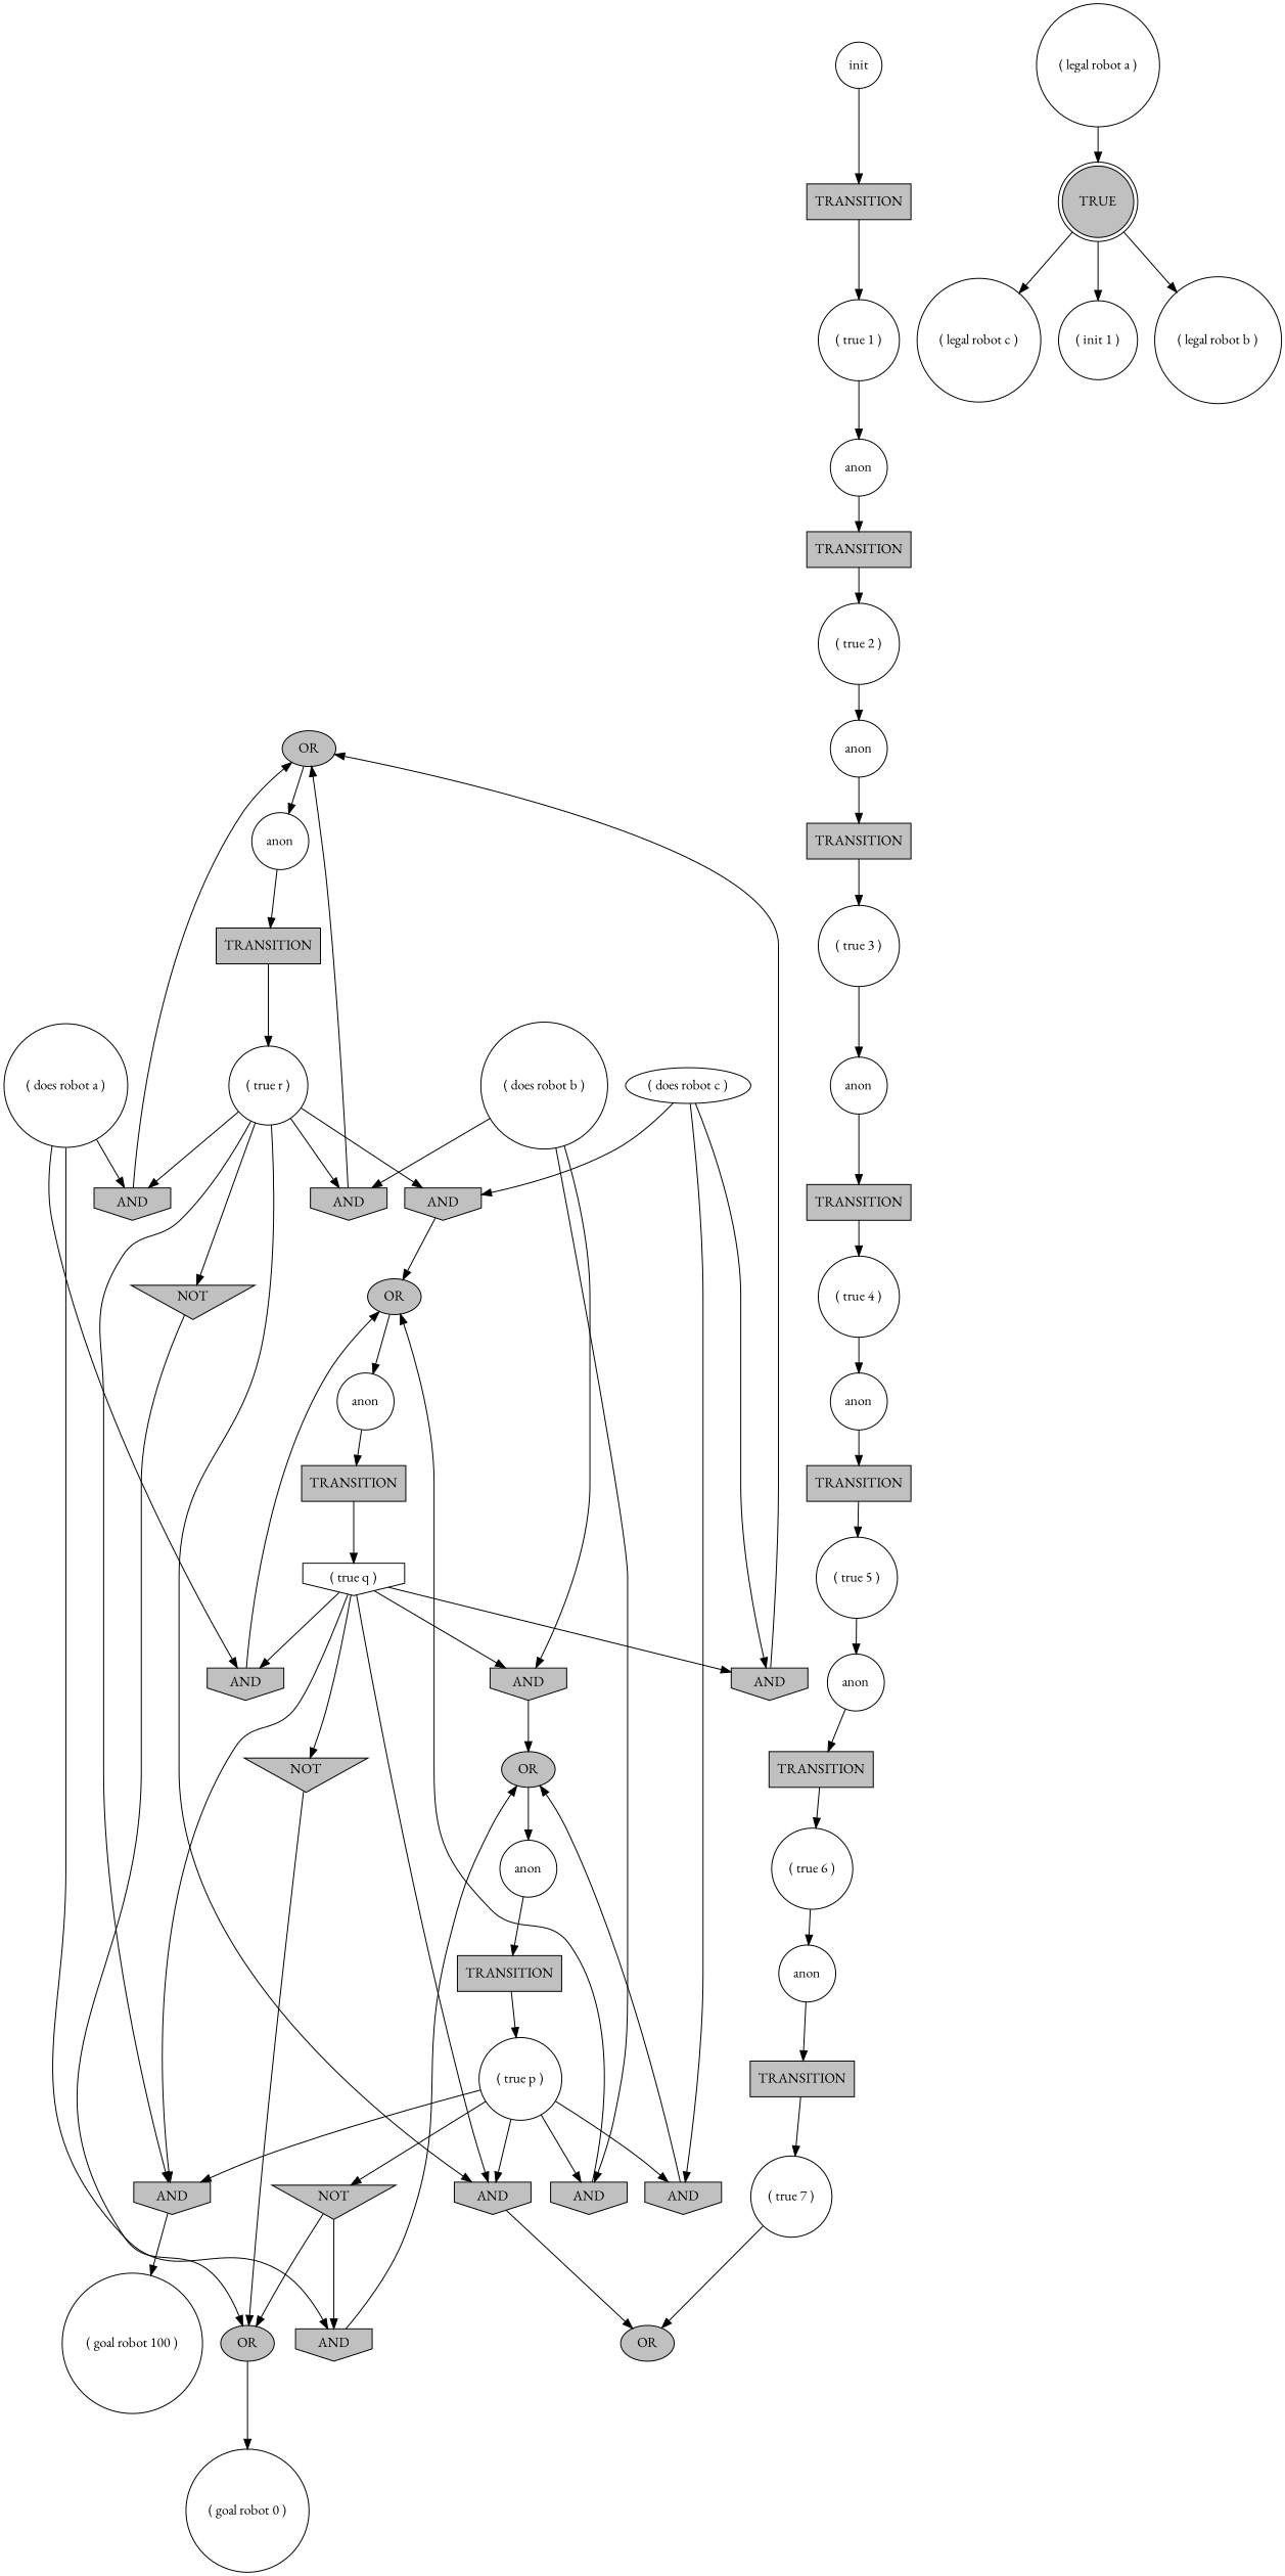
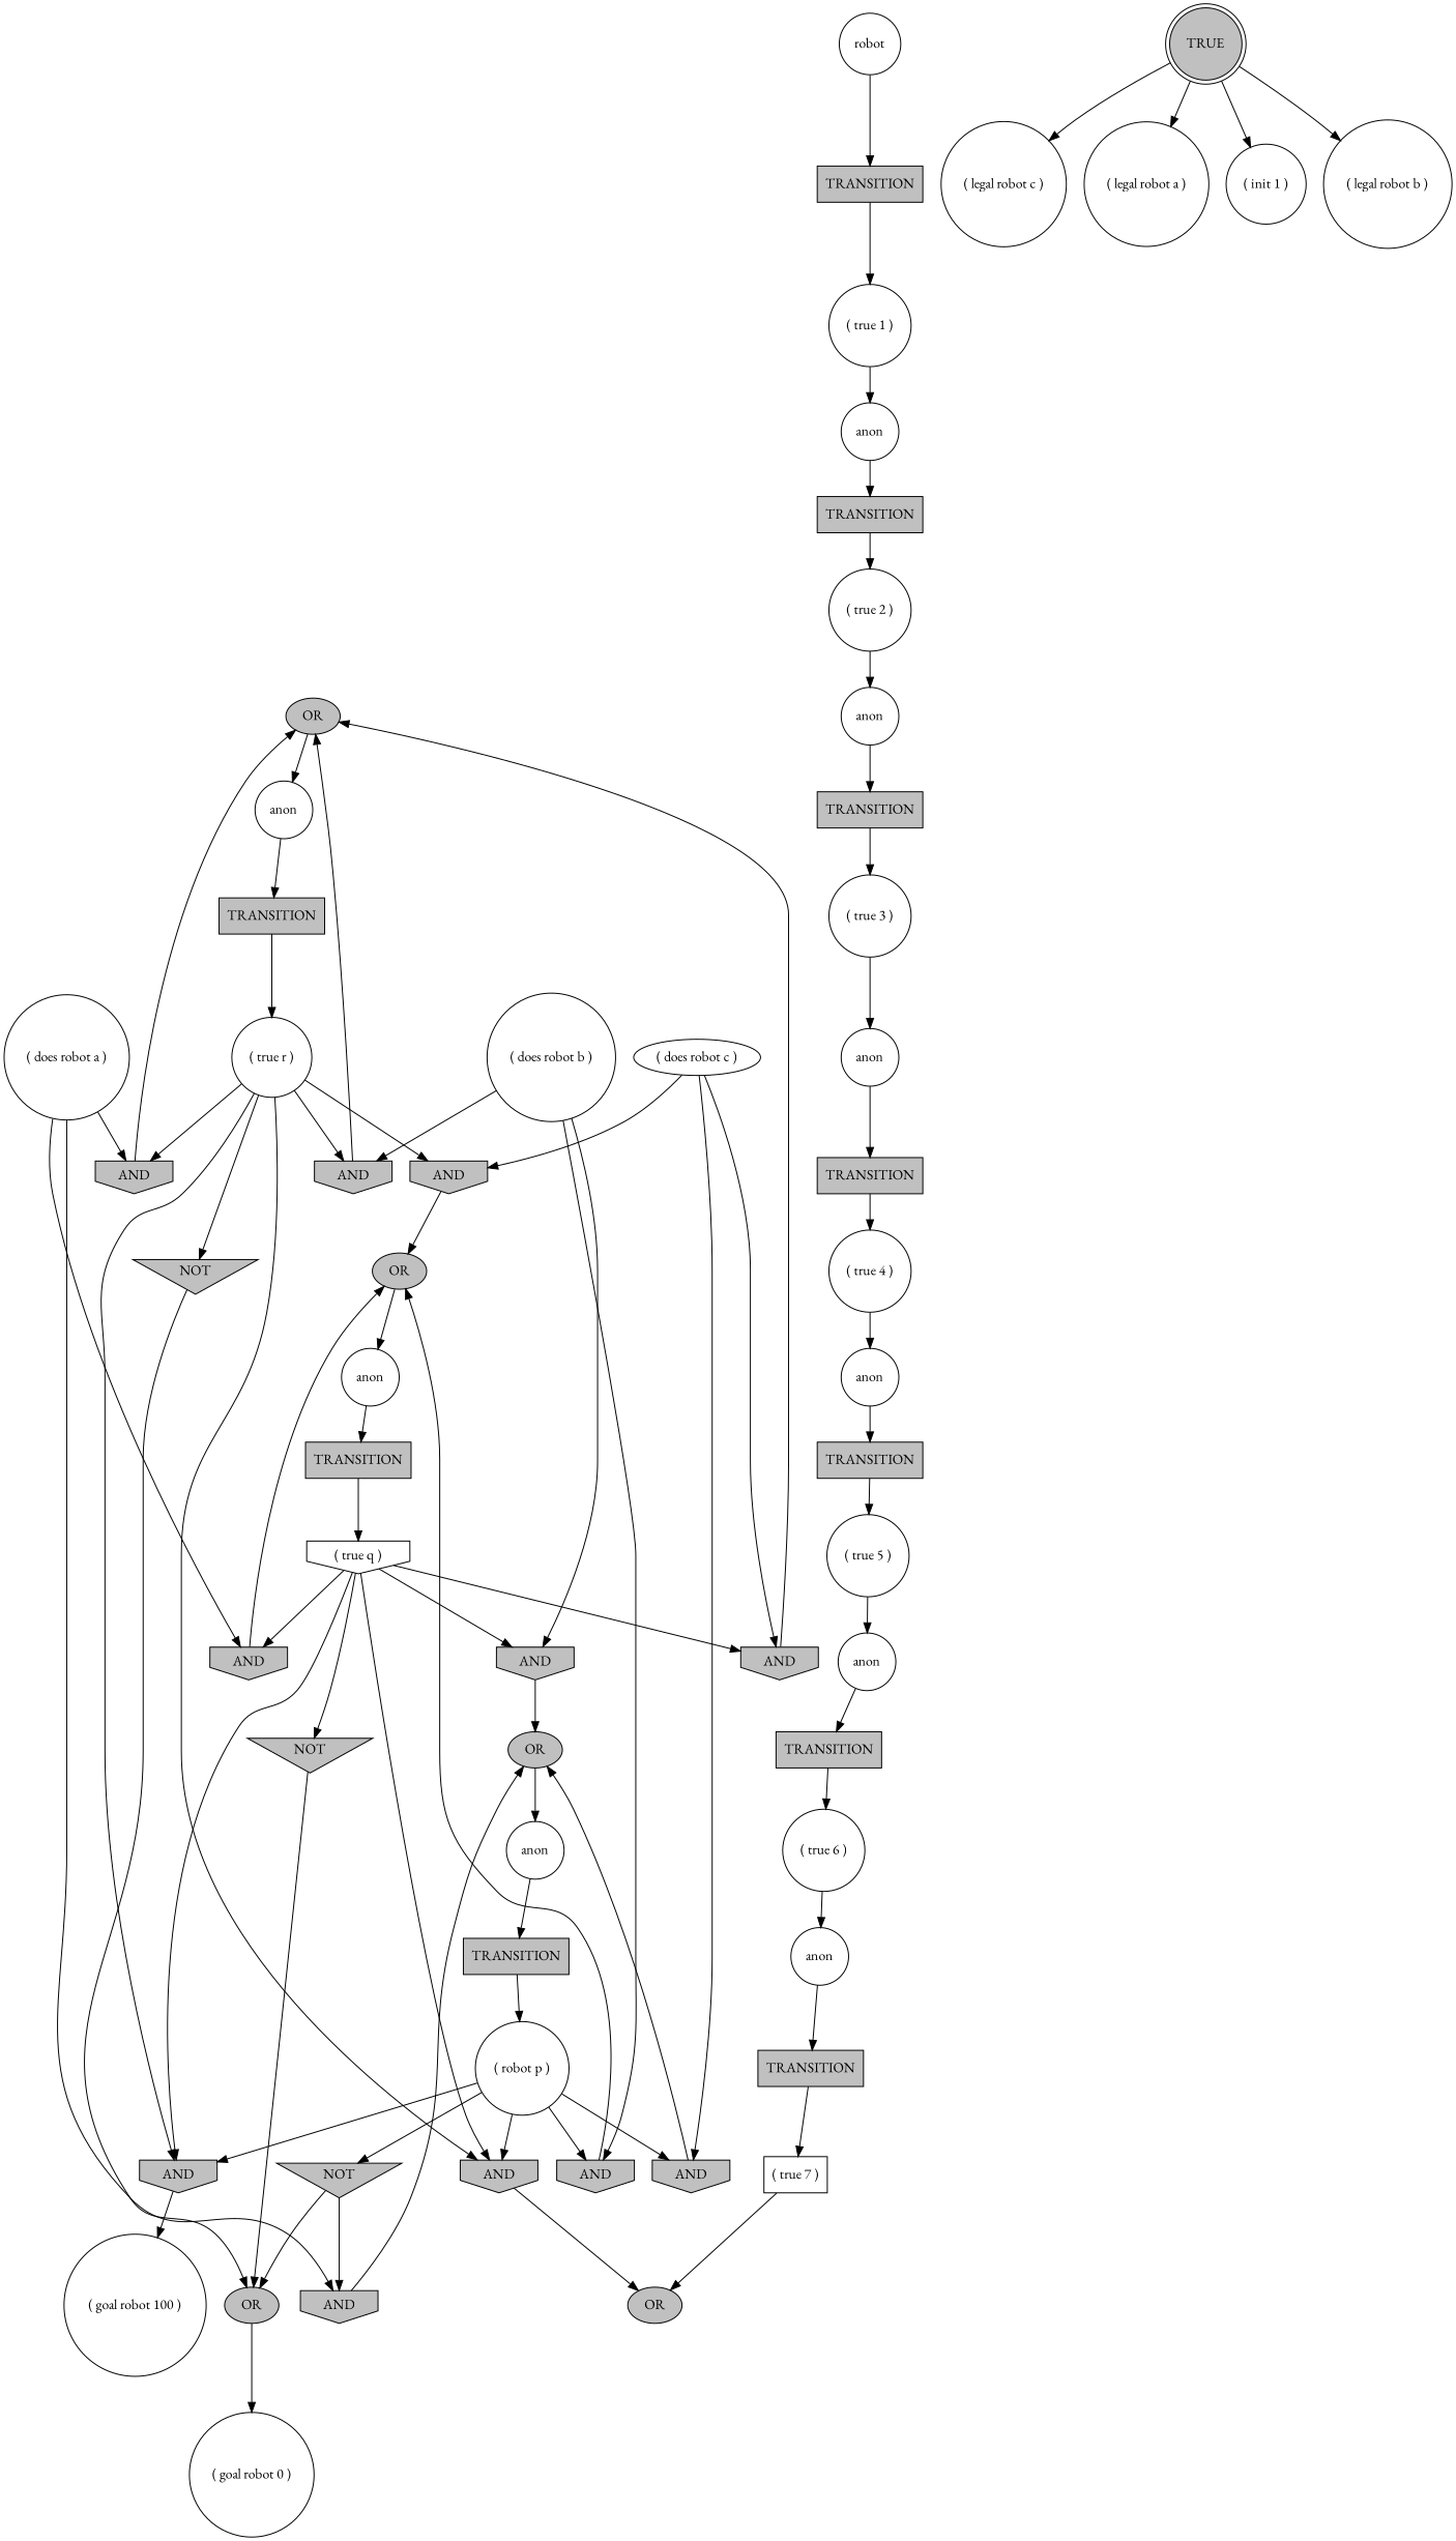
  digraph {
    fontname="EB Garamond"
    node [fillcolor=grey fontname="EB Garamond" shape=circle style=filled]
    edge [fontname="EB Garamond"]
    n1 [label=OR shape=ellipse]
    n2 [fillcolor=white label=anon]
    n3 [label=TRANSITION shape=box]
    n4 [fillcolor=white label="( true r )"]
    n5 [fillcolor=white label="( legal robot c )"]
    n6 [fillcolor=white label="( true 5 )"]
    n7 [fillcolor=white label=anon]
    n8 [label=TRANSITION shape=box]
    n9 [fillcolor=white label="( true 6 )"]
    n10 [label=AND shape=invhouse]
    n11 [label=OR shape=ellipse]
    n12 [fillcolor=white label=anon]
    n13 [label=TRANSITION shape=box]
    n14 [label=OR shape=ellipse]
    n15 [fillcolor=white label="( goal robot 0 )"]
    n16 [label=AND shape=invhouse]
    n17 [fillcolor=white label=anon]
    n18 [fillcolor=white label="( does robot c )" shape=ellipse]
    n19 [label=AND shape=invhouse]
    n20 [label=AND shape=invhouse]
    n21 [label=AND shape=invhouse]
    n22 [label=OR shape=ellipse]
    n23 [fillcolor=white label=anon]
    n24 [label=TRANSITION shape=box]
-   n25 [fillcolor=white label="( true 7 )"]
+   n25 [fillcolor=white label="( true 7 )" shape=box]
    n26 [label=OR shape=ellipse]
    n27 [fillcolor=white label=anon]
    n28 [label=TRANSITION shape=box]
    n29 [fillcolor=white label="( true 3 )"]
    n30 [fillcolor=white label=anon]
    n31 [fillcolor=white label="( does robot b )"]
    n32 [label=AND shape=invhouse]
    n33 [label=AND shape=invhouse]
    n34 [label=AND shape=invhouse]
    n35 [label=AND shape=invhouse]
    n36 [label=NOT shape=invtriangle]
    n37 [label=TRANSITION shape=box]
    n38 [fillcolor=white label="( true 4 )"]
    n39 [label=NOT shape=invtriangle]
    n40 [label=TRANSITION shape=box]
    n41 [fillcolor=white label="( true 1 )"]
    n42 [fillcolor=white label=anon]
    n43 [label=TRANSITION shape=box]
    n44 [fillcolor=white label=anon]
    n45 [label=TRANSITION shape=box]
    n46 [fillcolor=white label="( does robot a )"]
    n47 [label=AND shape=invhouse]
    n48 [label=AND shape=invhouse]
    n49 [fillcolor=white label="( true q )" shape=invhouse]
    n50 [fillcolor=white label="( goal robot 100 )"]
    n51 [label=TRUE shape=doublecircle]
    n52 [fillcolor=white label="( legal robot a )"]
    n53 [fillcolor=white label="( init 1 )"]
    n54 [fillcolor=white label="( legal robot b )"]
    n55 [label=TRANSITION shape=box]
-   n56 [fillcolor=white label="( true p )"]
+   n56 [fillcolor=white label="( robot p )"]
    n57 [label=NOT shape=invtriangle]
    n58 [fillcolor=white label="( true 2 )"]
-   n59 [fillcolor=white label=init]
+   n59 [fillcolor=white label=robot]
    n1 -> n2
    n2 -> n3
    n3 -> n4
    n4 -> n16
    n4 -> n19
    n4 -> n33
    n4 -> n34
    n4 -> n35
    n4 -> n36
    n6 -> n7
    n7 -> n8
    n8 -> n9
    n9 -> n17
    n10 -> n11
    n11 -> n12
    n12 -> n13
    n13 -> n56
    n14 -> n15
    n16 -> n1
    n17 -> n24
    n18 -> n19
    n18 -> n20
    n18 -> n21
    n19 -> n22
    n20 -> n11
    n21 -> n1
    n22 -> n23
    n23 -> n55
    n24 -> n25
    n25 -> n26
    n27 -> n28
    n28 -> n29
    n29 -> n30
    n30 -> n37
    n31 -> n10
    n31 -> n32
    n31 -> n33
    n32 -> n22
    n33 -> n1
    n34 -> n50
    n35 -> n26
    n36 -> n14
    n37 -> n38
    n38 -> n44
    n39 -> n14
    n40 -> n41
    n41 -> n42
    n42 -> n43
    n43 -> n58
    n44 -> n45
    n45 -> n6
    n46 -> n16
    n46 -> n47
    n46 -> n48
    n47 -> n22
    n48 -> n11
    n49 -> n10
    n49 -> n21
    n49 -> n34
    n49 -> n35
    n49 -> n39
    n49 -> n47
    n51 -> n5
-   n52 -> n51
+   n51 -> n52
    n51 -> n53
    n51 -> n54
    n55 -> n49
    n56 -> n20
    n56 -> n32
    n56 -> n34
    n56 -> n35
    n56 -> n57
    n57 -> n14
    n57 -> n48
    n58 -> n27
    n59 -> n40
  }
